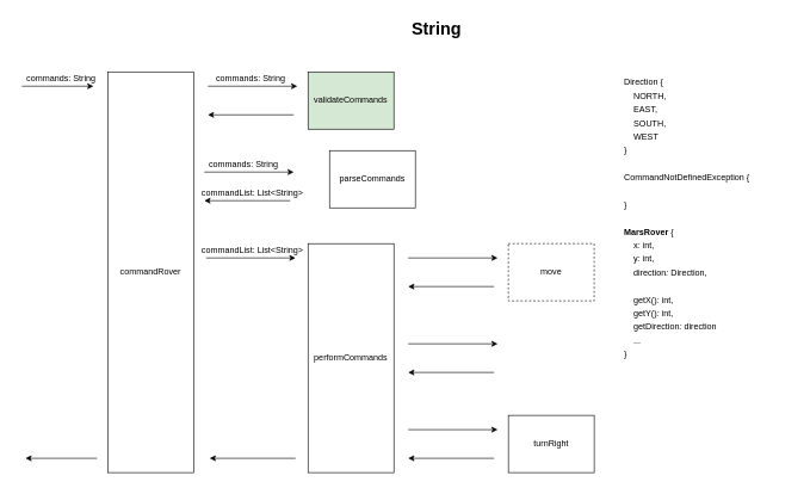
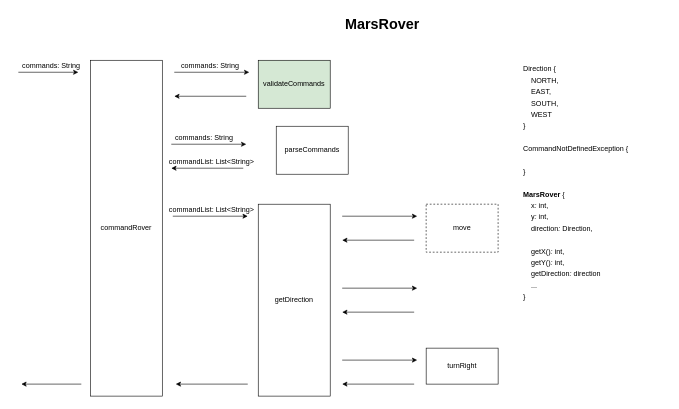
  <mxCell id="0" />
  <mxCell id="1" parent="0" />
  <mxCell id="2" value="commandRover" style="rounded=0;whiteSpace=wrap;html=1;" parent="1" vertex="1"><mxGeometry x="150" y="100" width="120" height="560" as="geometry" /></mxCell>
  <mxCell id="3" value="" style="endArrow=classic;html=1;" parent="1" edge="1"><mxGeometry width="50" height="50" relative="1" as="geometry"><mxPoint x="30" y="120" as="sourcePoint" /><mxPoint x="130" y="120" as="targetPoint" /></mxGeometry></mxCell>
  <mxCell id="4" value="" style="endArrow=classic;html=1;" parent="1" edge="1"><mxGeometry width="50" height="50" relative="1" as="geometry"><mxPoint x="135" y="640" as="sourcePoint" /><mxPoint x="35" y="640" as="targetPoint" /></mxGeometry></mxCell>
  <mxCell id="5" value="commands: String" style="text;html=1;strokeColor=none;fillColor=none;align=center;verticalAlign=middle;whiteSpace=wrap;rounded=0;" parent="1" vertex="1"><mxGeometry x="20" y="100" width="130" height="20" as="geometry" /></mxCell>
- <mxCell id="6" value="turnRight" style="rounded=0;whiteSpace=wrap;html=1;" parent="1" vertex="1"><mxGeometry x="710" y="580" width="120" height="80" as="geometry" /></mxCell>
- <mxCell id="7" value="performCommands" style="rounded=0;whiteSpace=wrap;html=1;" parent="1" vertex="1"><mxGeometry x="430" y="340" width="120" height="320" as="geometry" /></mxCell>
+ <mxCell id="6" value="turnRight" style="rounded=0;whiteSpace=wrap;html=1;" parent="1" vertex="1"><mxGeometry x="710" y="580" width="120" height="60" as="geometry" /></mxCell>
+ <mxCell id="7" value="getDirection" style="rounded=0;whiteSpace=wrap;html=1;" parent="1" vertex="1"><mxGeometry x="430" y="340" width="120" height="320" as="geometry" /></mxCell>
  <mxCell id="8" value="" style="endArrow=classic;html=1;" parent="1" edge="1"><mxGeometry width="50" height="50" relative="1" as="geometry"><mxPoint x="570" y="480" as="sourcePoint" /><mxPoint x="695" y="480" as="targetPoint" /></mxGeometry></mxCell>
  <mxCell id="9" value="" style="endArrow=classic;html=1;" parent="1" edge="1"><mxGeometry width="50" height="50" relative="1" as="geometry"><mxPoint x="570" y="600" as="sourcePoint" /><mxPoint x="695" y="600" as="targetPoint" /></mxGeometry></mxCell>
  <mxCell id="10" value="" style="endArrow=classic;html=1;" parent="1" edge="1"><mxGeometry width="50" height="50" relative="1" as="geometry"><mxPoint x="412.5" y="640" as="sourcePoint" /><mxPoint x="292.5" y="640" as="targetPoint" /></mxGeometry></mxCell>
  <mxCell id="11" value="" style="endArrow=classic;html=1;" parent="1" edge="1"><mxGeometry width="50" height="50" relative="1" as="geometry"><mxPoint x="690" y="640" as="sourcePoint" /><mxPoint x="570" y="640" as="targetPoint" /></mxGeometry></mxCell>
  <mxCell id="12" value="" style="endArrow=classic;html=1;" parent="1" edge="1"><mxGeometry width="50" height="50" relative="1" as="geometry"><mxPoint x="690" y="520" as="sourcePoint" /><mxPoint x="570" y="520" as="targetPoint" /></mxGeometry></mxCell>
  <mxCell id="13" value="parseCommands" style="rounded=0;whiteSpace=wrap;html=1;" parent="1" vertex="1"><mxGeometry x="460" y="210" width="120" height="80" as="geometry" /></mxCell>
  <mxCell id="14" value="" style="endArrow=classic;html=1;" parent="1" edge="1"><mxGeometry width="50" height="50" relative="1" as="geometry"><mxPoint x="285" y="240" as="sourcePoint" /><mxPoint x="410" y="240" as="targetPoint" /></mxGeometry></mxCell>
  <mxCell id="15" value="" style="endArrow=classic;html=1;" parent="1" edge="1"><mxGeometry width="50" height="50" relative="1" as="geometry"><mxPoint x="405" y="280" as="sourcePoint" /><mxPoint x="285" y="280" as="targetPoint" /></mxGeometry></mxCell>
  <mxCell id="16" value="validateCommands" style="rounded=0;whiteSpace=wrap;html=1;fillColor=#d5e8d4;" parent="1" vertex="1"><mxGeometry x="430" y="100" width="120" height="80" as="geometry" /></mxCell>
  <mxCell id="17" value="" style="endArrow=classic;html=1;" parent="1" edge="1"><mxGeometry width="50" height="50" relative="1" as="geometry"><mxPoint x="290" y="120" as="sourcePoint" /><mxPoint x="415" y="120" as="targetPoint" /></mxGeometry></mxCell>
  <mxCell id="18" value="" style="endArrow=classic;html=1;" parent="1" edge="1"><mxGeometry width="50" height="50" relative="1" as="geometry"><mxPoint x="410" y="160" as="sourcePoint" /><mxPoint x="290" y="160" as="targetPoint" /></mxGeometry></mxCell>
  <mxCell id="19" value="commands: String" style="text;html=1;strokeColor=none;fillColor=none;align=center;verticalAlign=middle;whiteSpace=wrap;rounded=0;" parent="1" vertex="1"><mxGeometry x="285" y="100" width="130" height="20" as="geometry" /></mxCell>
  <mxCell id="20" value="commands: String" style="text;html=1;strokeColor=none;fillColor=none;align=center;verticalAlign=middle;whiteSpace=wrap;rounded=0;" parent="1" vertex="1"><mxGeometry x="275" y="220" width="130" height="20" as="geometry" /></mxCell>
  <mxCell id="21" value="commandList: List&amp;lt;String&amp;gt;" style="text;html=1;strokeColor=none;fillColor=none;align=center;verticalAlign=middle;whiteSpace=wrap;rounded=0;" parent="1" vertex="1"><mxGeometry x="275" y="260" width="155" height="20" as="geometry" /></mxCell>
  <mxCell id="22" value="" style="endArrow=classic;html=1;" parent="1" edge="1"><mxGeometry width="50" height="50" relative="1" as="geometry"><mxPoint x="287.5" y="360" as="sourcePoint" /><mxPoint x="412.5" y="360" as="targetPoint" /></mxGeometry></mxCell>
  <mxCell id="23" value="commandList: List&amp;lt;String&amp;gt;" style="text;html=1;strokeColor=none;fillColor=none;align=center;verticalAlign=middle;whiteSpace=wrap;rounded=0;" parent="1" vertex="1"><mxGeometry x="275" y="340" width="155" height="20" as="geometry" /></mxCell>
  <mxCell id="24" value="move" style="rounded=0;whiteSpace=wrap;html=1;dashed=1;" parent="1" vertex="1"><mxGeometry x="710" y="340" width="120" height="80" as="geometry" /></mxCell>
  <mxCell id="25" value="" style="endArrow=classic;html=1;" parent="1" edge="1"><mxGeometry width="50" height="50" relative="1" as="geometry"><mxPoint x="570" y="360" as="sourcePoint" /><mxPoint x="695" y="360" as="targetPoint" /></mxGeometry></mxCell>
  <mxCell id="26" value="" style="endArrow=classic;html=1;" parent="1" edge="1"><mxGeometry width="50" height="50" relative="1" as="geometry"><mxPoint x="690" y="400" as="sourcePoint" /><mxPoint x="570" y="400" as="targetPoint" /></mxGeometry></mxCell>
  <mxCell id="27" value="&lt;div style=&quot;line-height: 19px&quot;&gt;&lt;div&gt;Direction&amp;nbsp;&lt;span&gt;{&lt;/span&gt;&lt;/div&gt;&lt;div&gt;&amp;nbsp;&amp;nbsp;&amp;nbsp;&amp;nbsp;NORTH&lt;span&gt;,&lt;/span&gt;&lt;/div&gt;&lt;div&gt;&amp;nbsp;&amp;nbsp;&amp;nbsp;&amp;nbsp;EAST&lt;span&gt;,&lt;/span&gt;&lt;/div&gt;&lt;div&gt;&amp;nbsp;&amp;nbsp;&amp;nbsp;&amp;nbsp;SOUTH&lt;span&gt;,&lt;/span&gt;&lt;/div&gt;&lt;div&gt;&amp;nbsp;&amp;nbsp;&amp;nbsp;&amp;nbsp;&lt;span&gt;WEST&lt;/span&gt;&lt;/div&gt;&lt;div&gt;&lt;span&gt;}&lt;/span&gt;&lt;/div&gt;&lt;br&gt;&lt;div&gt;CommandNotDefinedException&amp;nbsp;&lt;span&gt;{&lt;/span&gt;&lt;/div&gt;&lt;div&gt;&amp;nbsp;&amp;nbsp;&amp;nbsp;&amp;nbsp;&lt;/div&gt;&lt;div&gt;&lt;span&gt;}&lt;/span&gt;&lt;/div&gt;&lt;br&gt;&lt;div&gt;&lt;span&gt;&lt;b&gt;MarsRover&amp;nbsp;&lt;/b&gt;&lt;/span&gt;&lt;span&gt;{&lt;/span&gt;&lt;/div&gt;&lt;div&gt;&amp;nbsp;&amp;nbsp;&amp;nbsp;&amp;nbsp;x&lt;span style=&quot;font-style: italic&quot;&gt;:&lt;/span&gt;&amp;nbsp;&lt;span&gt;int&lt;/span&gt;&lt;span&gt;,&lt;/span&gt;&lt;/div&gt;&lt;div&gt;&amp;nbsp;&amp;nbsp;&amp;nbsp;&amp;nbsp;y&lt;span style=&quot;font-style: italic&quot;&gt;:&lt;/span&gt;&amp;nbsp;&lt;span&gt;int&lt;/span&gt;&lt;span&gt;,&lt;/span&gt;&lt;/div&gt;&lt;div&gt;&amp;nbsp;&amp;nbsp;&amp;nbsp;&amp;nbsp;direction&lt;span style=&quot;font-style: italic&quot;&gt;:&lt;/span&gt;&amp;nbsp;Direction&lt;span&gt;,&lt;/span&gt;&lt;/div&gt;&lt;br&gt;&lt;div&gt;&amp;nbsp;&amp;nbsp;&amp;nbsp;&amp;nbsp;&lt;span&gt;getX&lt;/span&gt;&lt;span&gt;()&lt;/span&gt;&lt;span style=&quot;font-style: italic&quot;&gt;:&lt;/span&gt;&amp;nbsp;&lt;span&gt;int&lt;/span&gt;&lt;span&gt;,&lt;/span&gt;&lt;/div&gt;&lt;div&gt;&amp;nbsp;&amp;nbsp;&amp;nbsp;&amp;nbsp;&lt;span&gt;getY&lt;/span&gt;&lt;span&gt;()&lt;/span&gt;&lt;span style=&quot;font-style: italic&quot;&gt;:&lt;/span&gt;&amp;nbsp;&lt;span&gt;int&lt;/span&gt;&lt;span&gt;,&lt;/span&gt;&lt;/div&gt;&lt;div&gt;&amp;nbsp;&amp;nbsp;&amp;nbsp;&amp;nbsp;getDirection&lt;span style=&quot;font-style: italic&quot;&gt;:&lt;/span&gt;&amp;nbsp;direction&lt;/div&gt;&lt;div&gt;&amp;nbsp; &amp;nbsp; ...&lt;/div&gt;&lt;div&gt;&lt;span&gt;}&lt;/span&gt;&lt;/div&gt;&lt;/div&gt;" style="text;html=1;strokeColor=none;fillColor=none;align=left;verticalAlign=middle;whiteSpace=wrap;rounded=0;labelBackgroundColor=none;fontFamily=Helvetica;" parent="1" vertex="1"><mxGeometry x="870" y="100" width="240" height="410" as="geometry" /></mxCell>
- <mxCell id="28" value="&lt;h1&gt;String&lt;/h1&gt;" style="text;html=1;strokeColor=none;fillColor=none;spacing=5;spacingTop=-20;whiteSpace=wrap;overflow=hidden;rounded=0;labelBackgroundColor=none;fontFamily=Helvetica;fontColor=#000000;align=left;" parent="1" vertex="1"><mxGeometry x="570" width="140" height="40" as="geometry" y="20" /></mxCell>
+ <mxCell id="28" value="&lt;h1&gt;MarsRover&lt;/h1&gt;" style="text;html=1;strokeColor=none;fillColor=none;spacing=5;spacingTop=-20;whiteSpace=wrap;overflow=hidden;rounded=0;labelBackgroundColor=none;fontFamily=Helvetica;fontColor=#000000;align=left;" parent="1" vertex="1"><mxGeometry x="570" width="140" height="40" as="geometry" y="20" /></mxCell>
